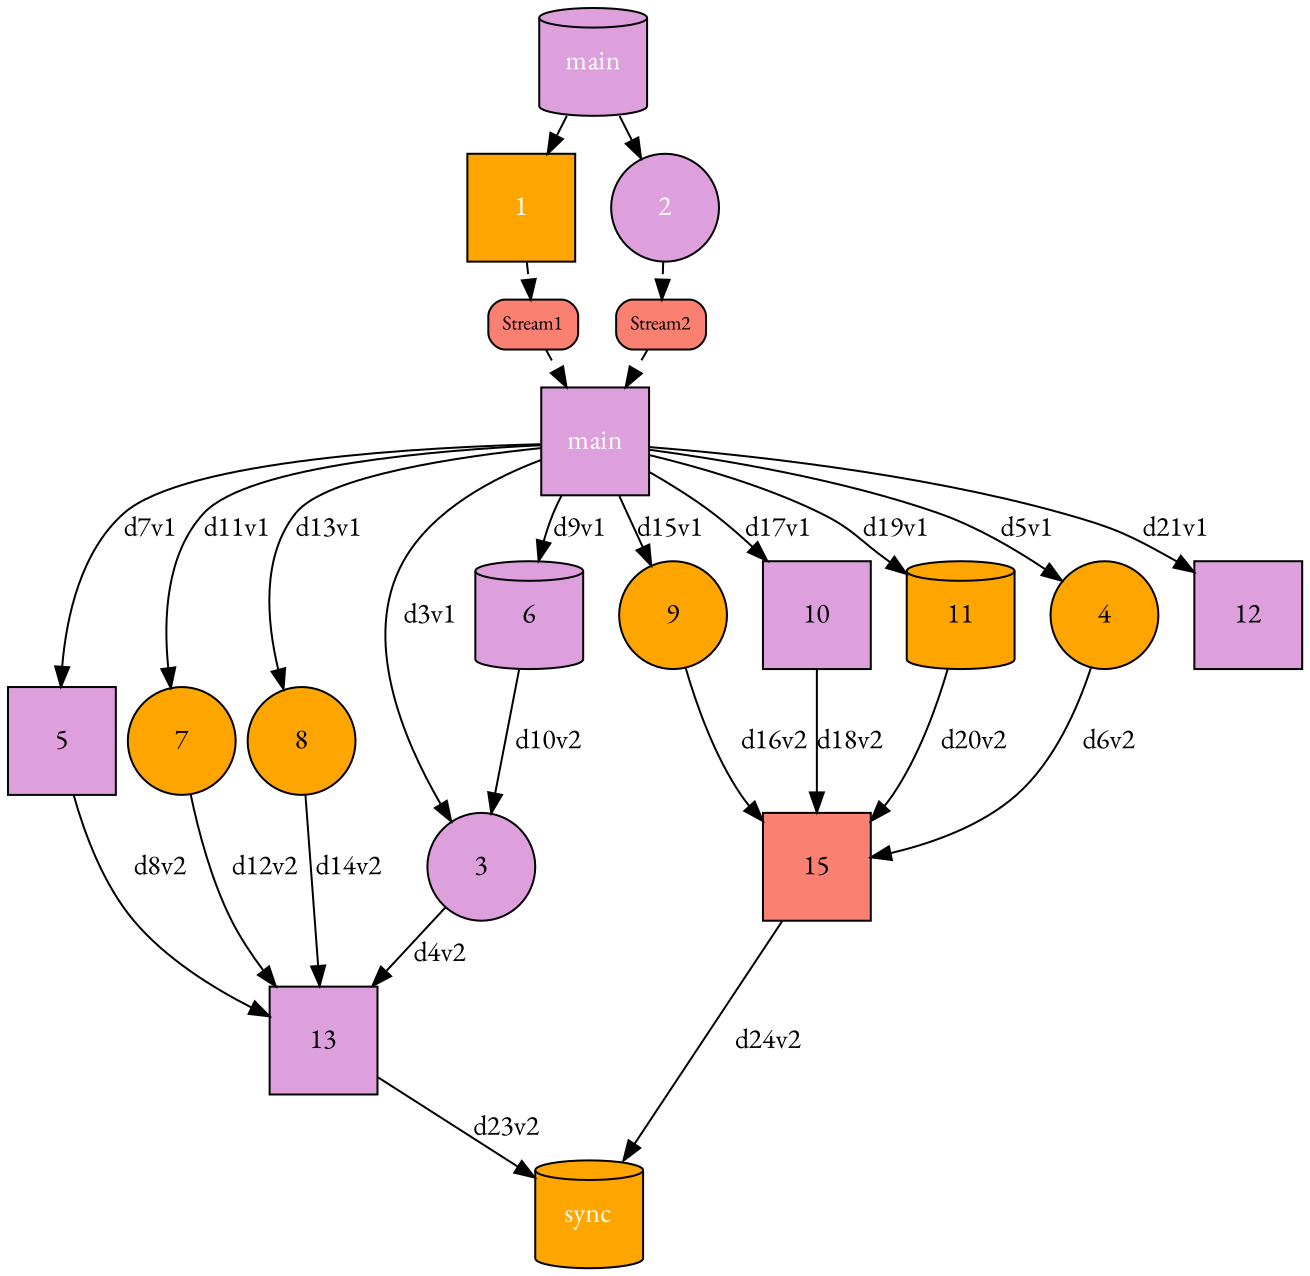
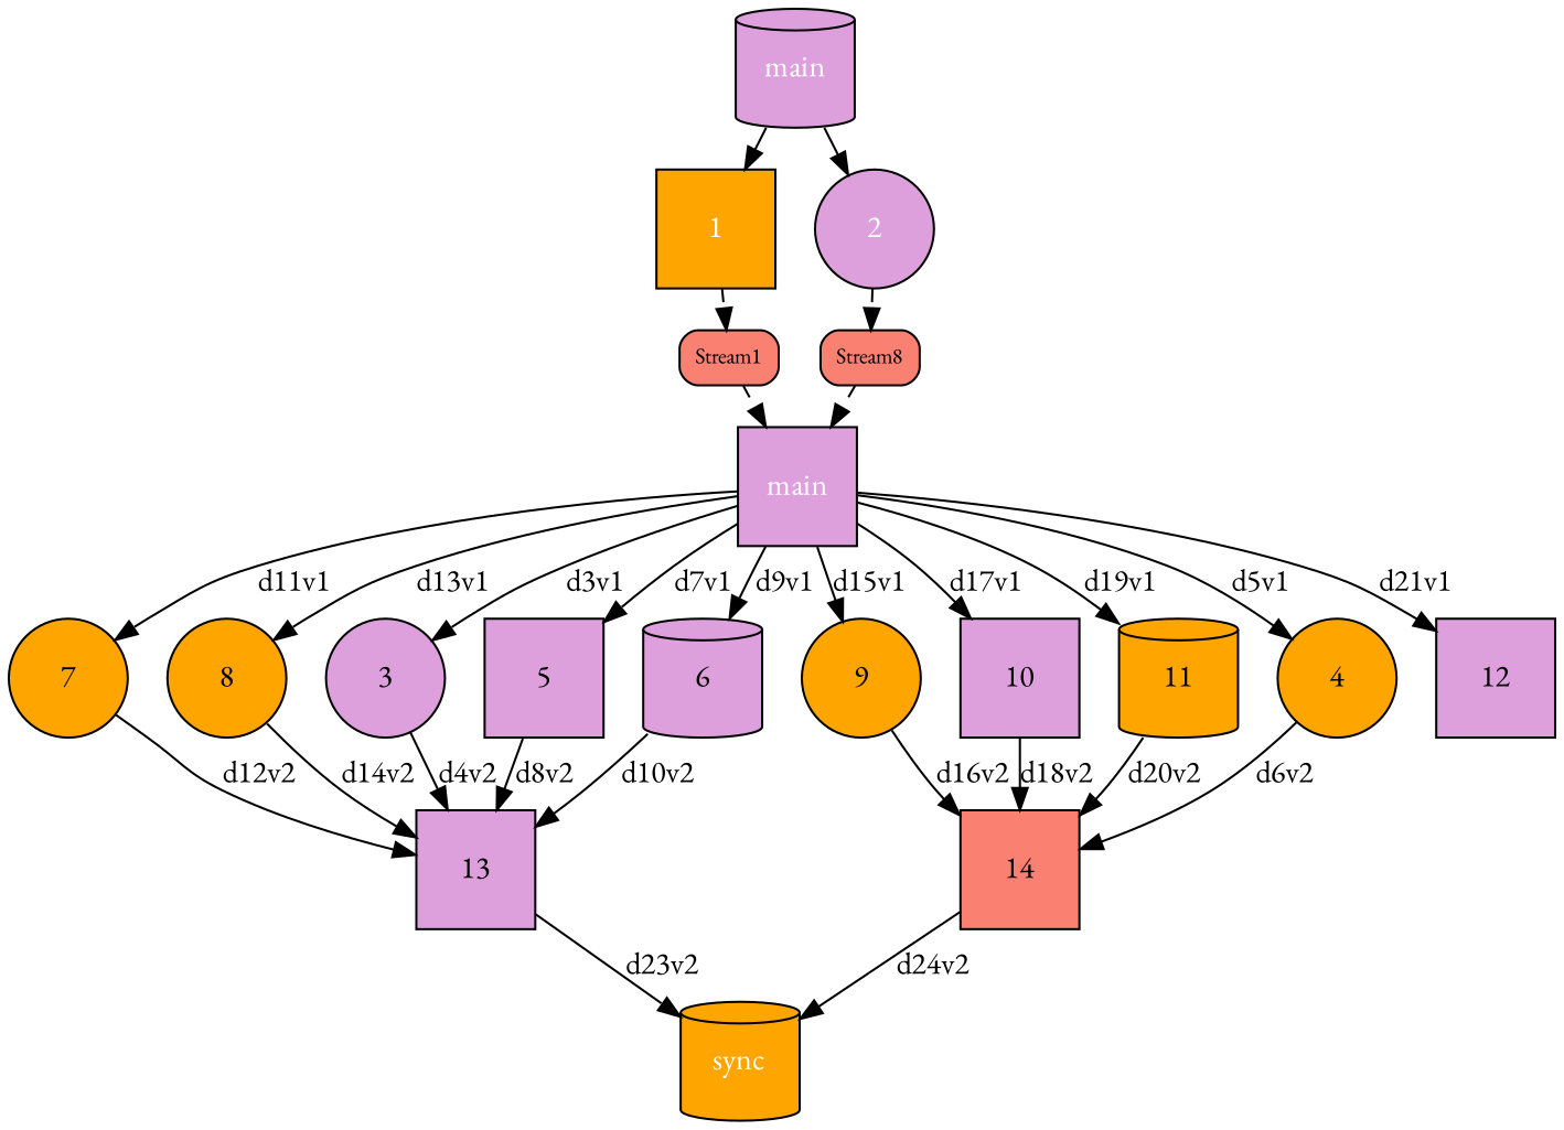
  digraph {
    compound=true
    fontname="EB Garamond"
    labeljust=l
    rankdir=TB
    node [fillcolor=plum fontcolor="#000000" fontname="EB Garamond" shape=box style=filled]
    edge [fontname="EB Garamond"]
    n1 [fontcolor="#FFFFFF" height=0.75 label=main shape=cylinder]
    1 [fillcolor=orange fontcolor="#ffffff" height=0.75]
    2 [fontcolor="#ffffff" height=0.75 shape=ellipse]
    Stream1 [fillcolor=salmon fontsize=10 height=0 margin=0.1 style="rounded,filled" width=0]
-   Stream2 [fillcolor=salmon fontsize=10 height=0 margin=0.1 style="rounded,filled" width=0]
+   Stream2 [fillcolor=salmon fontsize=10 height=0 margin=0.1 style="rounded,filled" width=0 label=Stream8]
    n6 [fontcolor="#FFFFFF" height=0.75 label=main]
    3 [height=0.75 shape=ellipse]
    4 [fillcolor=orange height=0.75 shape=ellipse]
    5 [height=0.75]
    6 [height=0.75 shape=cylinder]
    7 [fillcolor=orange height=0.75 shape=ellipse]
    8 [fillcolor=orange height=0.75 shape=ellipse]
    9 [fillcolor=orange height=0.75 shape=ellipse]
    10 [height=0.75]
    11 [fillcolor=orange height=0.75 shape=cylinder]
    12 [height=0.75]
    13 [height=0.75]
-   14 [fillcolor=salmon height=0.75 label=15]
+   14 [fillcolor=salmon height=0.75]
    n19 [fillcolor=orange fontcolor="#FFFFFF" height=0.75 label=sync shape=cylinder]
    subgraph sub_1 {
      ranksep=0.20
      n1
      1
      2
      Stream1
      Stream2
      n6
      3
      4
      5
      6
      7
      8
      9
      10
      11
      12
      13
      14
      n19
    }
    n1 -> 1
    n1 -> 2
    1 -> Stream1 [style=dashed]
    2 -> Stream2 [style=dashed]
    Stream1 -> n6 [style=dashed]
    Stream2 -> n6 [style=dashed]
    n6 -> 3 [label=d3v1]
    n6 -> 4 [label=d5v1]
    n6 -> 5 [label=d7v1]
    n6 -> 6 [label=d9v1]
    n6 -> 7 [label=d11v1]
    n6 -> 8 [label=d13v1]
    n6 -> 9 [label=d15v1]
    n6 -> 10 [label=d17v1]
    n6 -> 11 [label=d19v1]
    n6 -> 12 [label=d21v1]
    3 -> 13 [label=d4v2]
    4 -> 14 [label=d6v2]
    5 -> 13 [label=d8v2]
-   6 -> 3 [label=d10v2]
+   6 -> 13 [label=d10v2]
    7 -> 13 [label=d12v2]
    8 -> 13 [label=d14v2]
    9 -> 14 [label=d16v2]
    10 -> 14 [label=d18v2]
    11 -> 14 [label=d20v2]
    13 -> n19 [label=d23v2]
    14 -> n19 [label=d24v2]
  }
